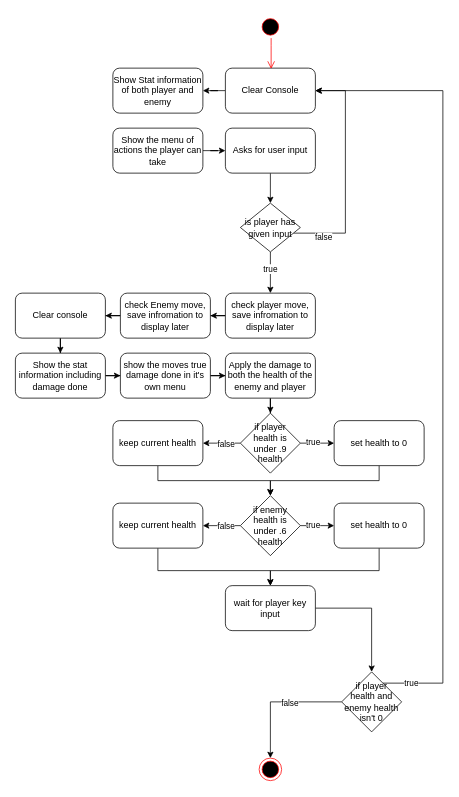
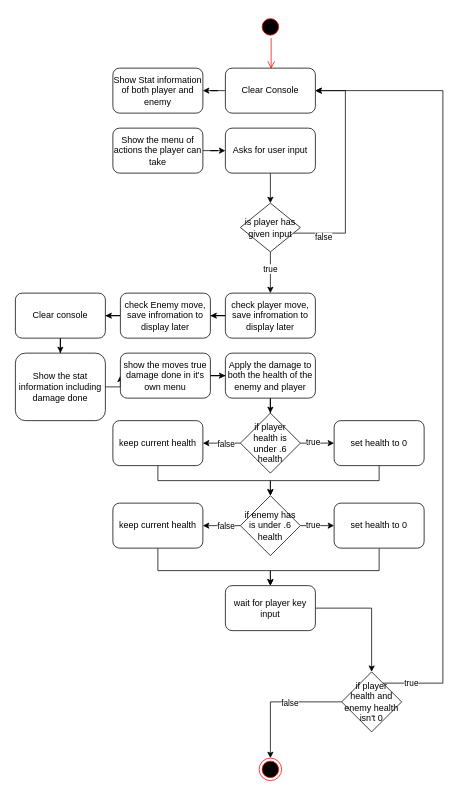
  <mxCell id="0" />
  <mxCell id="1" parent="0" />
  <mxCell id="2" style="edgeStyle=orthogonalEdgeStyle;rounded=0;orthogonalLoop=1;jettySize=auto;html=1;" parent="1" source="3" target="4" edge="1"><mxGeometry relative="1" as="geometry" /></mxCell>
  <mxCell id="3" value="Clear Console" style="rounded=1;whiteSpace=wrap;html=1;" parent="1" vertex="1"><mxGeometry x="300" y="90" width="120" height="60" as="geometry" /></mxCell>
  <mxCell id="4" value="Show Stat information of both player and enemy" style="rounded=1;whiteSpace=wrap;html=1;" parent="1" vertex="1"><mxGeometry x="150" y="90" width="120" height="60" as="geometry" /></mxCell>
  <mxCell id="5" style="edgeStyle=orthogonalEdgeStyle;rounded=0;orthogonalLoop=1;jettySize=auto;html=1;" parent="1" source="6" target="8" edge="1"><mxGeometry relative="1" as="geometry" /></mxCell>
  <mxCell id="6" value="Show the menu of actions the player can take" style="rounded=1;whiteSpace=wrap;html=1;" parent="1" vertex="1"><mxGeometry x="150" y="170" width="120" height="60" as="geometry" /></mxCell>
  <mxCell id="7" style="edgeStyle=orthogonalEdgeStyle;rounded=0;orthogonalLoop=1;jettySize=auto;html=1;" parent="1" source="8" target="13" edge="1"><mxGeometry relative="1" as="geometry" /></mxCell>
  <mxCell id="8" value="Asks for user input" style="rounded=1;whiteSpace=wrap;html=1;" parent="1" vertex="1"><mxGeometry x="300" y="170" width="120" height="60" as="geometry" /></mxCell>
  <mxCell id="9" style="edgeStyle=orthogonalEdgeStyle;rounded=0;orthogonalLoop=1;jettySize=auto;html=1;" parent="1" source="13" target="3" edge="1"><mxGeometry relative="1" as="geometry"><Array as="points"><mxPoint x="460" y="310" /><mxPoint x="460" y="120" /></Array></mxGeometry></mxCell>
  <mxCell id="10" value="false" style="edgeLabel;html=1;align=center;verticalAlign=middle;resizable=0;points=[];" parent="9" vertex="1" connectable="0"><mxGeometry x="-0.185" y="2" relative="1" as="geometry"><mxPoint x="-28" y="58" as="offset" /></mxGeometry></mxCell>
  <mxCell id="11" style="edgeStyle=orthogonalEdgeStyle;rounded=0;orthogonalLoop=1;jettySize=auto;html=1;" parent="1" source="13" target="15" edge="1"><mxGeometry relative="1" as="geometry" /></mxCell>
  <mxCell id="12" value="true" style="edgeLabel;html=1;align=center;verticalAlign=middle;resizable=0;points=[];" parent="11" vertex="1" connectable="0"><mxGeometry x="-0.194" y="-1" relative="1" as="geometry"><mxPoint as="offset" /></mxGeometry></mxCell>
  <mxCell id="13" value="is player has given input" style="rhombus;whiteSpace=wrap;html=1;" parent="1" vertex="1"><mxGeometry x="320" y="270" width="80" height="65" as="geometry" /></mxCell>
  <mxCell id="14" style="edgeStyle=orthogonalEdgeStyle;rounded=0;orthogonalLoop=1;jettySize=auto;html=1;" parent="1" source="15" target="17" edge="1"><mxGeometry relative="1" as="geometry" /></mxCell>
  <mxCell id="15" value="check player move, save infromation to display later" style="rounded=1;whiteSpace=wrap;html=1;" parent="1" vertex="1"><mxGeometry x="300" y="390" width="120" height="60" as="geometry" /></mxCell>
  <mxCell id="16" style="edgeStyle=orthogonalEdgeStyle;rounded=0;orthogonalLoop=1;jettySize=auto;html=1;" parent="1" source="17" target="19" edge="1"><mxGeometry relative="1" as="geometry" /></mxCell>
  <mxCell id="17" value="check Enemy move, save infromation to display later" style="rounded=1;whiteSpace=wrap;html=1;" parent="1" vertex="1"><mxGeometry x="160" y="390" width="120" height="60" as="geometry" /></mxCell>
  <mxCell id="18" style="edgeStyle=orthogonalEdgeStyle;rounded=0;orthogonalLoop=1;jettySize=auto;html=1;" parent="1" source="19" target="21" edge="1"><mxGeometry relative="1" as="geometry" /></mxCell>
  <mxCell id="19" value="Clear console" style="rounded=1;whiteSpace=wrap;html=1;" parent="1" vertex="1"><mxGeometry x="20" y="390" width="120" height="60" as="geometry" /></mxCell>
  <mxCell id="20" style="edgeStyle=orthogonalEdgeStyle;rounded=0;orthogonalLoop=1;jettySize=auto;html=1;" parent="1" source="21" target="23" edge="1"><mxGeometry relative="1" as="geometry" /></mxCell>
- <mxCell id="21" value="Show the stat information including damage done" style="rounded=1;whiteSpace=wrap;html=1;" parent="1" vertex="1"><mxGeometry x="20" y="470" width="120" height="60" as="geometry" /></mxCell>
+ <mxCell id="21" value="Show the stat information including damage done" style="rounded=1;whiteSpace=wrap;html=1;" parent="1" vertex="1"><mxGeometry x="20" y="470" width="120" height="90" as="geometry" /></mxCell>
  <mxCell id="22" style="edgeStyle=orthogonalEdgeStyle;rounded=0;orthogonalLoop=1;jettySize=auto;html=1;" parent="1" source="23" target="25" edge="1"><mxGeometry relative="1" as="geometry" /></mxCell>
  <mxCell id="23" value="show the moves true damage done in it's own menu" style="rounded=1;whiteSpace=wrap;html=1;" parent="1" vertex="1"><mxGeometry x="160" y="470" width="120" height="60" as="geometry" /></mxCell>
  <mxCell id="24" style="edgeStyle=orthogonalEdgeStyle;rounded=0;orthogonalLoop=1;jettySize=auto;html=1;" parent="1" source="25" target="30" edge="1"><mxGeometry relative="1" as="geometry" /></mxCell>
  <mxCell id="25" value="Apply the damage to both the health of the enemy and player" style="rounded=1;whiteSpace=wrap;html=1;" parent="1" vertex="1"><mxGeometry x="300" y="470" width="120" height="60" as="geometry" /></mxCell>
  <mxCell id="26" style="edgeStyle=orthogonalEdgeStyle;rounded=0;orthogonalLoop=1;jettySize=auto;html=1;" parent="1" source="30" target="32" edge="1"><mxGeometry relative="1" as="geometry" /></mxCell>
  <mxCell id="27" value="true" style="edgeLabel;html=1;align=center;verticalAlign=middle;resizable=0;points=[];" parent="26" vertex="1" connectable="0"><mxGeometry x="-0.275" y="2" relative="1" as="geometry"><mxPoint as="offset" /></mxGeometry></mxCell>
  <mxCell id="28" style="edgeStyle=orthogonalEdgeStyle;rounded=0;orthogonalLoop=1;jettySize=auto;html=1;" parent="1" source="30" target="34" edge="1"><mxGeometry relative="1" as="geometry" /></mxCell>
  <mxCell id="29" value="false" style="edgeLabel;html=1;align=center;verticalAlign=middle;resizable=0;points=[];" parent="28" vertex="1" connectable="0"><mxGeometry x="0.348" y="3" relative="1" as="geometry"><mxPoint x="14" y="-3" as="offset" /></mxGeometry></mxCell>
- <mxCell id="30" value="if player health is under .9 health" style="rhombus;whiteSpace=wrap;html=1;" parent="1" vertex="1"><mxGeometry x="320" y="550" width="80" height="80" as="geometry" /></mxCell>
+ <mxCell id="30" value="if player health is under .6 health" style="rhombus;whiteSpace=wrap;html=1;" parent="1" vertex="1"><mxGeometry x="320" y="550" width="80" height="80" as="geometry" /></mxCell>
  <mxCell id="31" style="edgeStyle=orthogonalEdgeStyle;rounded=0;orthogonalLoop=1;jettySize=auto;html=1;" parent="1" source="32" target="39" edge="1"><mxGeometry relative="1" as="geometry"><Array as="points"><mxPoint x="505" y="640" /><mxPoint x="360" y="640" /></Array></mxGeometry></mxCell>
  <mxCell id="32" value="set health to 0" style="rounded=1;whiteSpace=wrap;html=1;" parent="1" vertex="1"><mxGeometry x="445" y="560" width="120" height="60" as="geometry" /></mxCell>
  <mxCell id="33" style="edgeStyle=orthogonalEdgeStyle;rounded=0;orthogonalLoop=1;jettySize=auto;html=1;entryX=0.5;entryY=0;entryDx=0;entryDy=0;" parent="1" source="34" target="39" edge="1"><mxGeometry relative="1" as="geometry"><Array as="points"><mxPoint x="210" y="640" /><mxPoint x="360" y="640" /></Array></mxGeometry></mxCell>
  <mxCell id="34" value="keep current health" style="rounded=1;whiteSpace=wrap;html=1;" parent="1" vertex="1"><mxGeometry x="150" y="560" width="120" height="60" as="geometry" /></mxCell>
  <mxCell id="35" style="edgeStyle=orthogonalEdgeStyle;rounded=0;orthogonalLoop=1;jettySize=auto;html=1;" parent="1" source="39" target="41" edge="1"><mxGeometry relative="1" as="geometry" /></mxCell>
  <mxCell id="36" value="true" style="edgeLabel;html=1;align=center;verticalAlign=middle;resizable=0;points=[];" parent="35" vertex="1" connectable="0"><mxGeometry x="-0.275" y="2" relative="1" as="geometry"><mxPoint as="offset" /></mxGeometry></mxCell>
  <mxCell id="37" style="edgeStyle=orthogonalEdgeStyle;rounded=0;orthogonalLoop=1;jettySize=auto;html=1;" parent="1" source="39" target="43" edge="1"><mxGeometry relative="1" as="geometry" /></mxCell>
  <mxCell id="38" value="false" style="edgeLabel;html=1;align=center;verticalAlign=middle;resizable=0;points=[];" parent="37" vertex="1" connectable="0"><mxGeometry x="0.348" y="3" relative="1" as="geometry"><mxPoint x="14" y="-3" as="offset" /></mxGeometry></mxCell>
- <mxCell id="39" value="if enemy health is under .6 health" style="rhombus;whiteSpace=wrap;html=1;" parent="1" vertex="1"><mxGeometry x="320" y="660" width="80" height="80" as="geometry" /></mxCell>
+ <mxCell id="39" value="if enemy has is under .6 health" style="rhombus;whiteSpace=wrap;html=1;" parent="1" vertex="1"><mxGeometry x="320" y="660" width="80" height="80" as="geometry" /></mxCell>
  <mxCell id="40" style="edgeStyle=orthogonalEdgeStyle;rounded=0;orthogonalLoop=1;jettySize=auto;html=1;" parent="1" source="41" target="45" edge="1"><mxGeometry relative="1" as="geometry"><Array as="points"><mxPoint x="505" y="760" /><mxPoint x="360" y="760" /></Array></mxGeometry></mxCell>
  <mxCell id="41" value="set health to 0" style="rounded=1;whiteSpace=wrap;html=1;" parent="1" vertex="1"><mxGeometry x="445" y="670" width="120" height="60" as="geometry" /></mxCell>
  <mxCell id="42" style="edgeStyle=orthogonalEdgeStyle;rounded=0;orthogonalLoop=1;jettySize=auto;html=1;entryX=0.5;entryY=0;entryDx=0;entryDy=0;" parent="1" source="43" target="45" edge="1"><mxGeometry relative="1" as="geometry"><Array as="points"><mxPoint x="210" y="760" /><mxPoint x="360" y="760" /></Array></mxGeometry></mxCell>
  <mxCell id="43" value="keep current health" style="rounded=1;whiteSpace=wrap;html=1;" parent="1" vertex="1"><mxGeometry x="150" y="670" width="120" height="60" as="geometry" /></mxCell>
  <mxCell id="44" style="edgeStyle=orthogonalEdgeStyle;rounded=0;orthogonalLoop=1;jettySize=auto;html=1;" parent="1" source="45" target="50" edge="1"><mxGeometry relative="1" as="geometry" /></mxCell>
  <mxCell id="45" value="wait for player key input" style="rounded=1;whiteSpace=wrap;html=1;" parent="1" vertex="1"><mxGeometry x="300" y="780" width="120" height="60" as="geometry" /></mxCell>
  <mxCell id="46" style="edgeStyle=orthogonalEdgeStyle;rounded=0;orthogonalLoop=1;jettySize=auto;html=1;" edge="1" parent="1" source="50" target="53"><mxGeometry relative="1" as="geometry" /></mxCell>
  <mxCell id="47" value="false" style="edgeLabel;html=1;align=center;verticalAlign=middle;resizable=0;points=[];" vertex="1" connectable="0" parent="46"><mxGeometry x="-0.171" y="1" relative="1" as="geometry"><mxPoint as="offset" /></mxGeometry></mxCell>
  <mxCell id="48" style="edgeStyle=orthogonalEdgeStyle;rounded=0;orthogonalLoop=1;jettySize=auto;html=1;entryX=1;entryY=0.5;entryDx=0;entryDy=0;" edge="1" parent="1" source="50" target="3"><mxGeometry relative="1" as="geometry"><Array as="points"><mxPoint x="590" y="910" /><mxPoint x="590" y="120" /></Array></mxGeometry></mxCell>
  <mxCell id="49" value="true" style="edgeLabel;html=1;align=center;verticalAlign=middle;resizable=0;points=[];" vertex="1" connectable="0" parent="48"><mxGeometry x="-0.929" y="1" relative="1" as="geometry"><mxPoint as="offset" /></mxGeometry></mxCell>
  <mxCell id="50" value="if player health and enemy health isn't 0" style="rhombus;whiteSpace=wrap;html=1;" parent="1" vertex="1"><mxGeometry x="455" y="895" width="80" height="80" as="geometry" /></mxCell>
  <mxCell id="51" value="" style="ellipse;html=1;shape=startState;fillColor=#000000;strokeColor=#ff0000;" vertex="1" parent="1"><mxGeometry x="345" y="20" width="30" height="30" as="geometry" /></mxCell>
  <mxCell id="52" value="" style="edgeStyle=orthogonalEdgeStyle;html=1;verticalAlign=bottom;endArrow=open;endSize=8;strokeColor=#ff0000;rounded=0;" edge="1" source="51" parent="1"><mxGeometry relative="1" as="geometry"><mxPoint x="361" y="91" as="targetPoint" /><Array as="points"><mxPoint x="361" y="60" /><mxPoint x="361" y="60" /></Array></mxGeometry></mxCell>
  <mxCell id="53" value="" style="ellipse;html=1;shape=endState;fillColor=#000000;strokeColor=#ff0000;" vertex="1" parent="1"><mxGeometry x="345" y="1010" width="30" height="30" as="geometry" /></mxCell>
